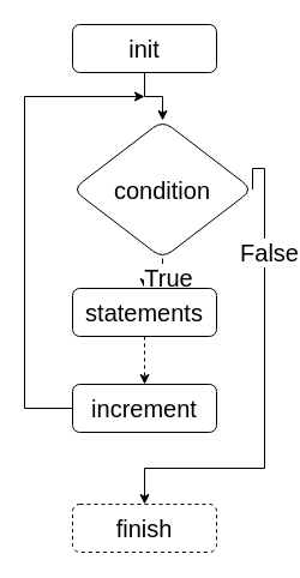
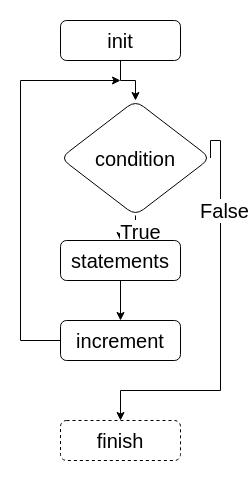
  <mxCell id="0" />
  <mxCell id="1" parent="0" />
  <mxCell id="2" value="" style="edgeStyle=orthogonalEdgeStyle;rounded=0;orthogonalLoop=1;jettySize=auto;html=1;fontSize=25;" edge="1" parent="1" source="3" target="8"><mxGeometry relative="1" as="geometry" /></mxCell>
  <mxCell id="3" value="init" style="rounded=1;whiteSpace=wrap;html=1;fontSize=20;" vertex="1" parent="1"><mxGeometry x="60" y="20" width="120" height="40" as="geometry" /></mxCell>
  <mxCell id="4" value="" style="edgeStyle=orthogonalEdgeStyle;rounded=0;orthogonalLoop=1;jettySize=auto;html=1;fontSize=20;" edge="1" parent="1" source="8" target="10"><mxGeometry relative="1" as="geometry" /></mxCell>
  <mxCell id="5" value="True" style="edgeLabel;html=1;align=center;verticalAlign=middle;resizable=0;points=[];fontSize=20;" vertex="1" connectable="0" parent="4"><mxGeometry x="-0.259" y="4" relative="1" as="geometry"><mxPoint as="offset" /></mxGeometry></mxCell>
  <mxCell id="6" style="edgeStyle=orthogonalEdgeStyle;rounded=0;orthogonalLoop=1;jettySize=auto;html=1;exitX=1;exitY=0.5;exitDx=0;exitDy=0;entryX=0.5;entryY=0;entryDx=0;entryDy=0;fontSize=20;" edge="1" parent="1" source="8" target="13"><mxGeometry relative="1" as="geometry"><Array as="points"><mxPoint x="220" y="140" /><mxPoint x="220" y="390" /><mxPoint x="120" y="390" /></Array></mxGeometry></mxCell>
  <mxCell id="7" value="False" style="edgeLabel;html=1;align=center;verticalAlign=middle;resizable=0;points=[];fontSize=20;" vertex="1" connectable="0" parent="6"><mxGeometry x="-0.368" y="3" relative="1" as="geometry"><mxPoint y="-32" as="offset" /></mxGeometry></mxCell>
  <mxCell id="8" value="condition" style="rhombus;whiteSpace=wrap;html=1;rounded=1;fontSize=20;" vertex="1" parent="1"><mxGeometry x="60" y="100" width="150" height="115" as="geometry" /></mxCell>
- <mxCell id="9" value="" style="edgeStyle=orthogonalEdgeStyle;rounded=0;orthogonalLoop=1;jettySize=auto;html=1;fontSize=20;dashed=1;" edge="1" parent="1" source="10" target="12"><mxGeometry relative="1" as="geometry" /></mxCell>
+ <mxCell id="9" value="" style="edgeStyle=orthogonalEdgeStyle;rounded=0;orthogonalLoop=1;jettySize=auto;html=1;fontSize=20;" edge="1" parent="1" source="10" target="12"><mxGeometry relative="1" as="geometry" /></mxCell>
  <mxCell id="10" value="statements" style="rounded=1;whiteSpace=wrap;html=1;fontSize=20;" vertex="1" parent="1"><mxGeometry x="60" y="240" width="120" height="40" as="geometry" /></mxCell>
  <mxCell id="11" style="rounded=0;orthogonalLoop=1;jettySize=auto;html=1;exitX=0;exitY=0.5;exitDx=0;exitDy=0;fontSize=20;edgeStyle=elbowEdgeStyle;" edge="1" parent="1" source="12"><mxGeometry relative="1" as="geometry"><mxPoint x="120" y="80" as="targetPoint" /><Array as="points"><mxPoint x="20" y="220" /></Array></mxGeometry></mxCell>
  <mxCell id="12" value="increment" style="rounded=1;whiteSpace=wrap;html=1;fontSize=20;" vertex="1" parent="1"><mxGeometry x="60" y="320" width="120" height="40" as="geometry" /></mxCell>
  <mxCell id="13" value="finish" style="rounded=1;whiteSpace=wrap;html=1;fontSize=20;dashed=1;" vertex="1" parent="1"><mxGeometry x="60" y="420" width="120" height="40" as="geometry" /></mxCell>
